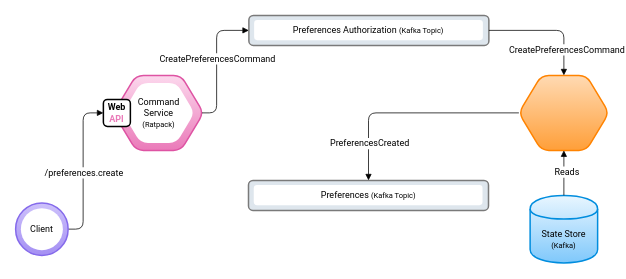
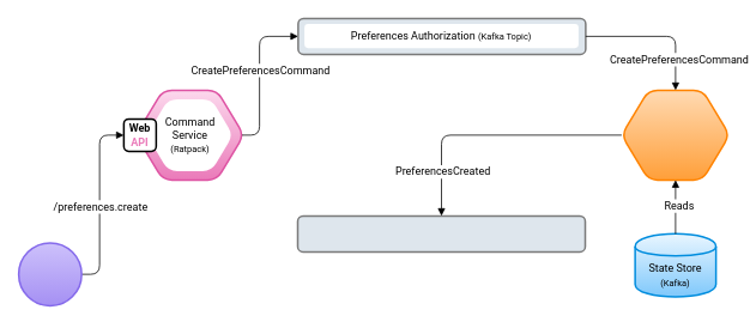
  <mxCell id="0" />
  <mxCell id="1" parent="0" />
  <mxCell id="2" value="" style="shape=hexagon;perimeter=hexagonPerimeter2;whiteSpace=wrap;html=1;strokeWidth=2;fillColor=#FFDAB3;gradientColor=#FF9F39;rounded=1;comic=0;strokeColor=#ff8300;" parent="1" vertex="1"><mxGeometry x="691" y="100" width="120" height="100" as="geometry" /></mxCell>
- <mxCell id="3" value="&lt;font face=&quot;Roboto&quot;&gt;State Store&lt;br&gt;&lt;font style=&quot;font-size: 10px&quot;&gt;(Kafka)&lt;/font&gt;&lt;/font&gt;" style="shape=cylinder;whiteSpace=wrap;html=1;boundedLbl=1;backgroundOutline=1;strokeWidth=2;fillColor=#E9F6FF;gradientColor=#7FC8FB;shadow=0;strokeColor=#008dde;" parent="1" vertex="1"><mxGeometry x="706" y="260" width="90" height="90" as="geometry" /></mxCell>
+ <mxCell id="3" value="&lt;font face=&quot;Roboto&quot;&gt;State Store&lt;br&gt;&lt;font style=&quot;font-size: 10px&quot;&gt;(Kafka)&lt;/font&gt;&lt;/font&gt;" style="shape=cylinder;whiteSpace=wrap;html=1;boundedLbl=1;backgroundOutline=1;strokeWidth=2;fillColor=#E9F6FF;gradientColor=#7FC8FB;shadow=0;strokeColor=#008dde;" parent="1" vertex="1"><mxGeometry x="706" y="260" width="90" height="70" as="geometry" /></mxCell>
  <mxCell id="4" style="edgeStyle=orthogonalEdgeStyle;rounded=0;orthogonalLoop=1;jettySize=auto;html=1;exitX=0.5;exitY=1;exitDx=0;exitDy=0;startArrow=block;startFill=1;endArrow=block;endFill=1;" parent="1" source="3" target="3" edge="1"><mxGeometry relative="1" as="geometry" /></mxCell>
  <mxCell id="5" value="" style="shape=hexagon;perimeter=hexagonPerimeter2;whiteSpace=wrap;html=1;strokeWidth=2;fillColor=#FCD8ED;gradientColor=#EA7AB9;rounded=1;comic=0;strokeColor=#de53a3;" parent="1" vertex="1"><mxGeometry x="150.5" y="100" width="120" height="100" as="geometry" /></mxCell>
  <mxCell id="6" value="Command&lt;br&gt;Service&lt;br&gt;&lt;font style=&quot;font-size: 10px&quot;&gt;(Ratpack)&lt;/font&gt;" style="shape=hexagon;perimeter=hexagonPerimeter2;whiteSpace=wrap;html=1;strokeWidth=1;fillColor=#FFFFFF;gradientColor=#FFFFFF;dashed=1;fontFamily=Roboto;FType=g;rounded=1;comic=0;strokeColor=none;" parent="1" vertex="1"><mxGeometry x="162.5" y="110" width="96" height="80" as="geometry" /></mxCell>
  <mxCell id="7" value="&lt;font face=&quot;Roboto&quot;&gt;&lt;b&gt;Web&lt;/b&gt;&lt;br&gt;&lt;font color=&quot;#ea7ab9&quot;&gt;&lt;b&gt;API&lt;/b&gt;&lt;/font&gt;&lt;/font&gt;" style="rounded=1;whiteSpace=wrap;html=1;shadow=0;comic=0;strokeWidth=2;fillColor=#FFF;gradientColor=none;" parent="1" vertex="1"><mxGeometry x="137" y="132" width="36" height="36" as="geometry" /></mxCell>
  <mxCell id="8" value="" style="endArrow=none;html=1;entryX=1;entryY=0.5;entryDx=0;entryDy=0;endFill=0;exitX=0;exitY=0.5;exitDx=0;exitDy=0;edgeStyle=orthogonalEdgeStyle;startArrow=block;startFill=1;" parent="1" source="7" target="10" edge="1"><mxGeometry width="50" height="50" relative="1" as="geometry"><mxPoint x="111" y="390" as="sourcePoint" /><mxPoint x="161" y="340" as="targetPoint" /><Array as="points"><mxPoint x="110" y="150" /><mxPoint x="110" y="305" /></Array></mxGeometry></mxCell>
  <mxCell id="9" value="&lt;font face=&quot;Roboto&quot;&gt;/preferences.create&lt;/font&gt;" style="text;html=1;align=center;verticalAlign=middle;resizable=0;points=[];labelBackgroundColor=#ffffff;" parent="8" vertex="1" connectable="0"><mxGeometry x="-0.012" y="-2" relative="1" as="geometry"><mxPoint x="2" y="6" as="offset" /></mxGeometry></mxCell>
  <mxCell id="10" value="" style="ellipse;whiteSpace=wrap;html=1;aspect=fixed;rounded=1;shadow=0;comic=0;strokeColor=#856aeb;strokeWidth=2;fillColor=#A590F3;gradientColor=#CDC1FB;gradientDirection=north;" parent="1" vertex="1"><mxGeometry x="20" y="270" width="70" height="70" as="geometry" /></mxCell>
- <mxCell id="11" value="&lt;font face=&quot;Roboto&quot;&gt;Client&lt;/font&gt;" style="ellipse;whiteSpace=wrap;html=1;aspect=fixed;rounded=1;shadow=0;comic=0;strokeColor=none;strokeWidth=1;fillColor=#FFF;gradientColor=none;" parent="1" vertex="1"><mxGeometry x="27" y="277" width="56" height="56" as="geometry" /></mxCell>
  <mxCell id="12" value="" style="rounded=1;whiteSpace=wrap;html=1;strokeWidth=2;fillColor=#DEE6ED;gradientColor=none;strokeColor=#7A7A7A;" parent="1" vertex="1"><mxGeometry x="331" y="20" width="320" height="40" as="geometry" /></mxCell>
  <mxCell id="13" value="&lt;font face=&quot;Roboto&quot;&gt;Preferences Authorization &lt;font style=&quot;font-size: 10px&quot;&gt;(Kafka Topic)&lt;/font&gt;&lt;/font&gt;" style="rounded=1;whiteSpace=wrap;html=1;strokeWidth=1;fillColor=#FFFFFF;gradientColor=none;dashed=1;perimeterSpacing=0;strokeColor=none;" parent="1" vertex="1"><mxGeometry x="338" y="26" width="305" height="27" as="geometry" /></mxCell>
  <mxCell id="14" value="" style="endArrow=none;html=1;entryX=1;entryY=0.5;entryDx=0;entryDy=0;endFill=0;edgeStyle=orthogonalEdgeStyle;startArrow=block;startFill=1;exitX=0;exitY=0.5;exitDx=0;exitDy=0;" parent="1" edge="1" source="12"><mxGeometry width="50" height="50" relative="1" as="geometry"><mxPoint x="320" y="40" as="sourcePoint" /><mxPoint x="268.5" y="150" as="targetPoint" /><Array as="points"><mxPoint x="288" y="40" /><mxPoint x="288" y="150" /></Array></mxGeometry></mxCell>
  <mxCell id="15" value="&lt;font face=&quot;Roboto&quot;&gt;CreatePreferencesCommand&lt;/font&gt;" style="text;html=1;align=center;verticalAlign=middle;resizable=0;points=[];labelBackgroundColor=#ffffff;" parent="14" vertex="1" connectable="0"><mxGeometry x="-0.012" y="-2" relative="1" as="geometry"><mxPoint x="2" y="-5" as="offset" /></mxGeometry></mxCell>
  <mxCell id="16" value="" style="endArrow=block;html=1;exitX=1;exitY=0.5;exitDx=0;exitDy=0;edgeStyle=orthogonalEdgeStyle;entryX=0.5;entryY=0;entryDx=0;entryDy=0;endFill=1;" parent="1" source="12" target="2" edge="1"><mxGeometry width="50" height="50" relative="1" as="geometry"><mxPoint x="540" y="210" as="sourcePoint" /><mxPoint x="650" y="130" as="targetPoint" /><Array as="points"><mxPoint x="751" y="40" /></Array></mxGeometry></mxCell>
  <mxCell id="17" value="&lt;span style=&quot;font-family: &amp;#34;roboto&amp;#34;&quot;&gt;CreatePreferencesCommand&lt;/span&gt;" style="text;html=1;align=center;verticalAlign=middle;resizable=0;points=[];labelBackgroundColor=#ffffff;" parent="16" vertex="1" connectable="0"><mxGeometry x="0.298" y="-22" relative="1" as="geometry"><mxPoint x="25" y="21" as="offset" /></mxGeometry></mxCell>
  <mxCell id="18" value="" style="rounded=1;whiteSpace=wrap;html=1;strokeWidth=2;fillColor=#DEE6ED;gradientColor=none;strokeColor=#7A7A7A;" vertex="1" parent="1"><mxGeometry x="330.5" y="240" width="320" height="40" as="geometry" /></mxCell>
- <mxCell id="19" value="&lt;font face=&quot;Roboto&quot;&gt;Preferences&amp;nbsp;&lt;font style=&quot;font-size: 10px&quot;&gt;(Kafka Topic)&lt;/font&gt;&lt;/font&gt;" style="rounded=1;whiteSpace=wrap;html=1;strokeWidth=1;fillColor=#FFFFFF;gradientColor=none;dashed=1;perimeterSpacing=0;strokeColor=none;" vertex="1" parent="1"><mxGeometry x="337.5" y="246" width="305" height="27" as="geometry" /></mxCell>
  <mxCell id="20" value="" style="endArrow=block;startArrow=none;html=1;entryX=0.5;entryY=1;entryDx=0;entryDy=0;exitX=0.5;exitY=0;exitDx=0;exitDy=0;startFill=0;endFill=1;" edge="1" parent="1" source="3" target="2"><mxGeometry width="50" height="50" relative="1" as="geometry"><mxPoint x="600" y="490" as="sourcePoint" /><mxPoint x="650" y="440" as="targetPoint" /></mxGeometry></mxCell>
  <mxCell id="21" value="&lt;font face=&quot;Roboto&quot;&gt;Reads&lt;/font&gt;" style="text;html=1;align=center;verticalAlign=middle;resizable=0;points=[];labelBackgroundColor=#ffffff;" vertex="1" connectable="0" parent="20"><mxGeometry x="0.067" y="-3" relative="1" as="geometry"><mxPoint as="offset" /></mxGeometry></mxCell>
  <mxCell id="22" value="" style="endArrow=block;html=1;edgeStyle=orthogonalEdgeStyle;entryX=0.5;entryY=0;entryDx=0;entryDy=0;endFill=1;exitX=0;exitY=0.5;exitDx=0;exitDy=0;" edge="1" parent="1" source="2" target="18"><mxGeometry width="50" height="50" relative="1" as="geometry"><mxPoint x="660" y="150" as="sourcePoint" /><mxPoint x="470" y="200" as="targetPoint" /><Array as="points"><mxPoint x="491" y="150" /></Array></mxGeometry></mxCell>
  <mxCell id="23" value="&lt;span style=&quot;font-family: &amp;#34;roboto&amp;#34;&quot;&gt;PreferencesCreated&lt;br&gt;&lt;/span&gt;" style="text;html=1;align=center;verticalAlign=middle;resizable=0;points=[];labelBackgroundColor=#ffffff;" vertex="1" connectable="0" parent="22"><mxGeometry x="0.298" y="-22" relative="1" as="geometry"><mxPoint x="-11" y="62" as="offset" /></mxGeometry></mxCell>
